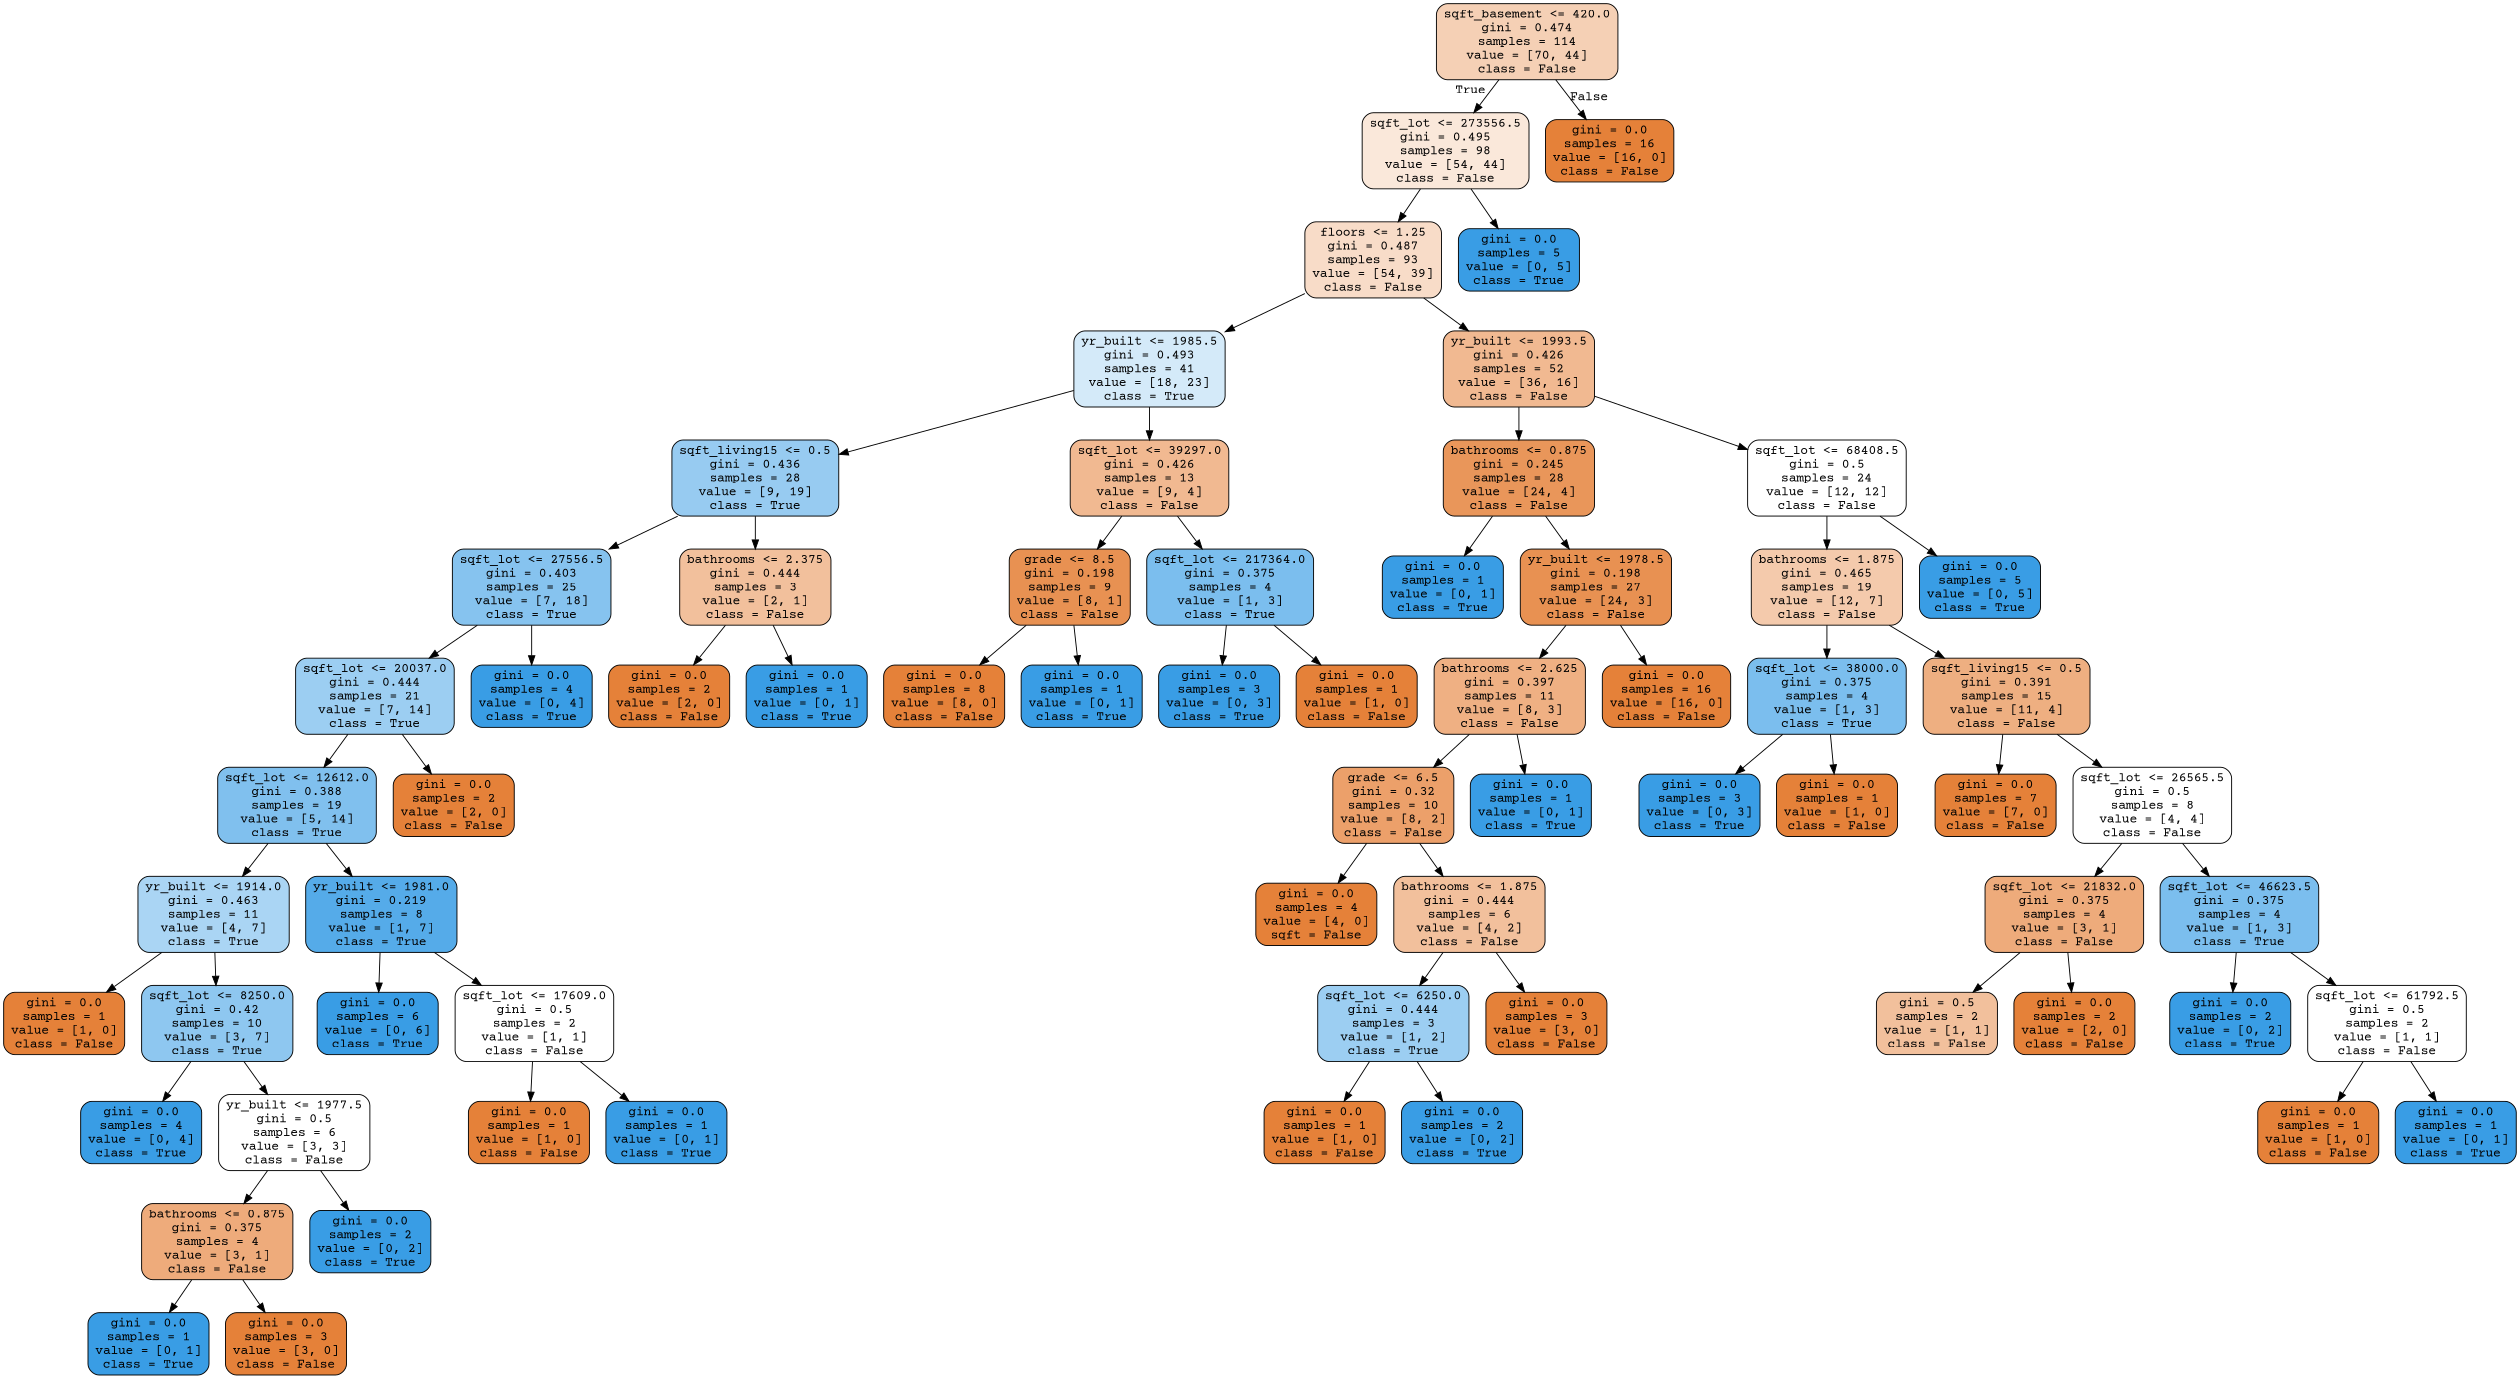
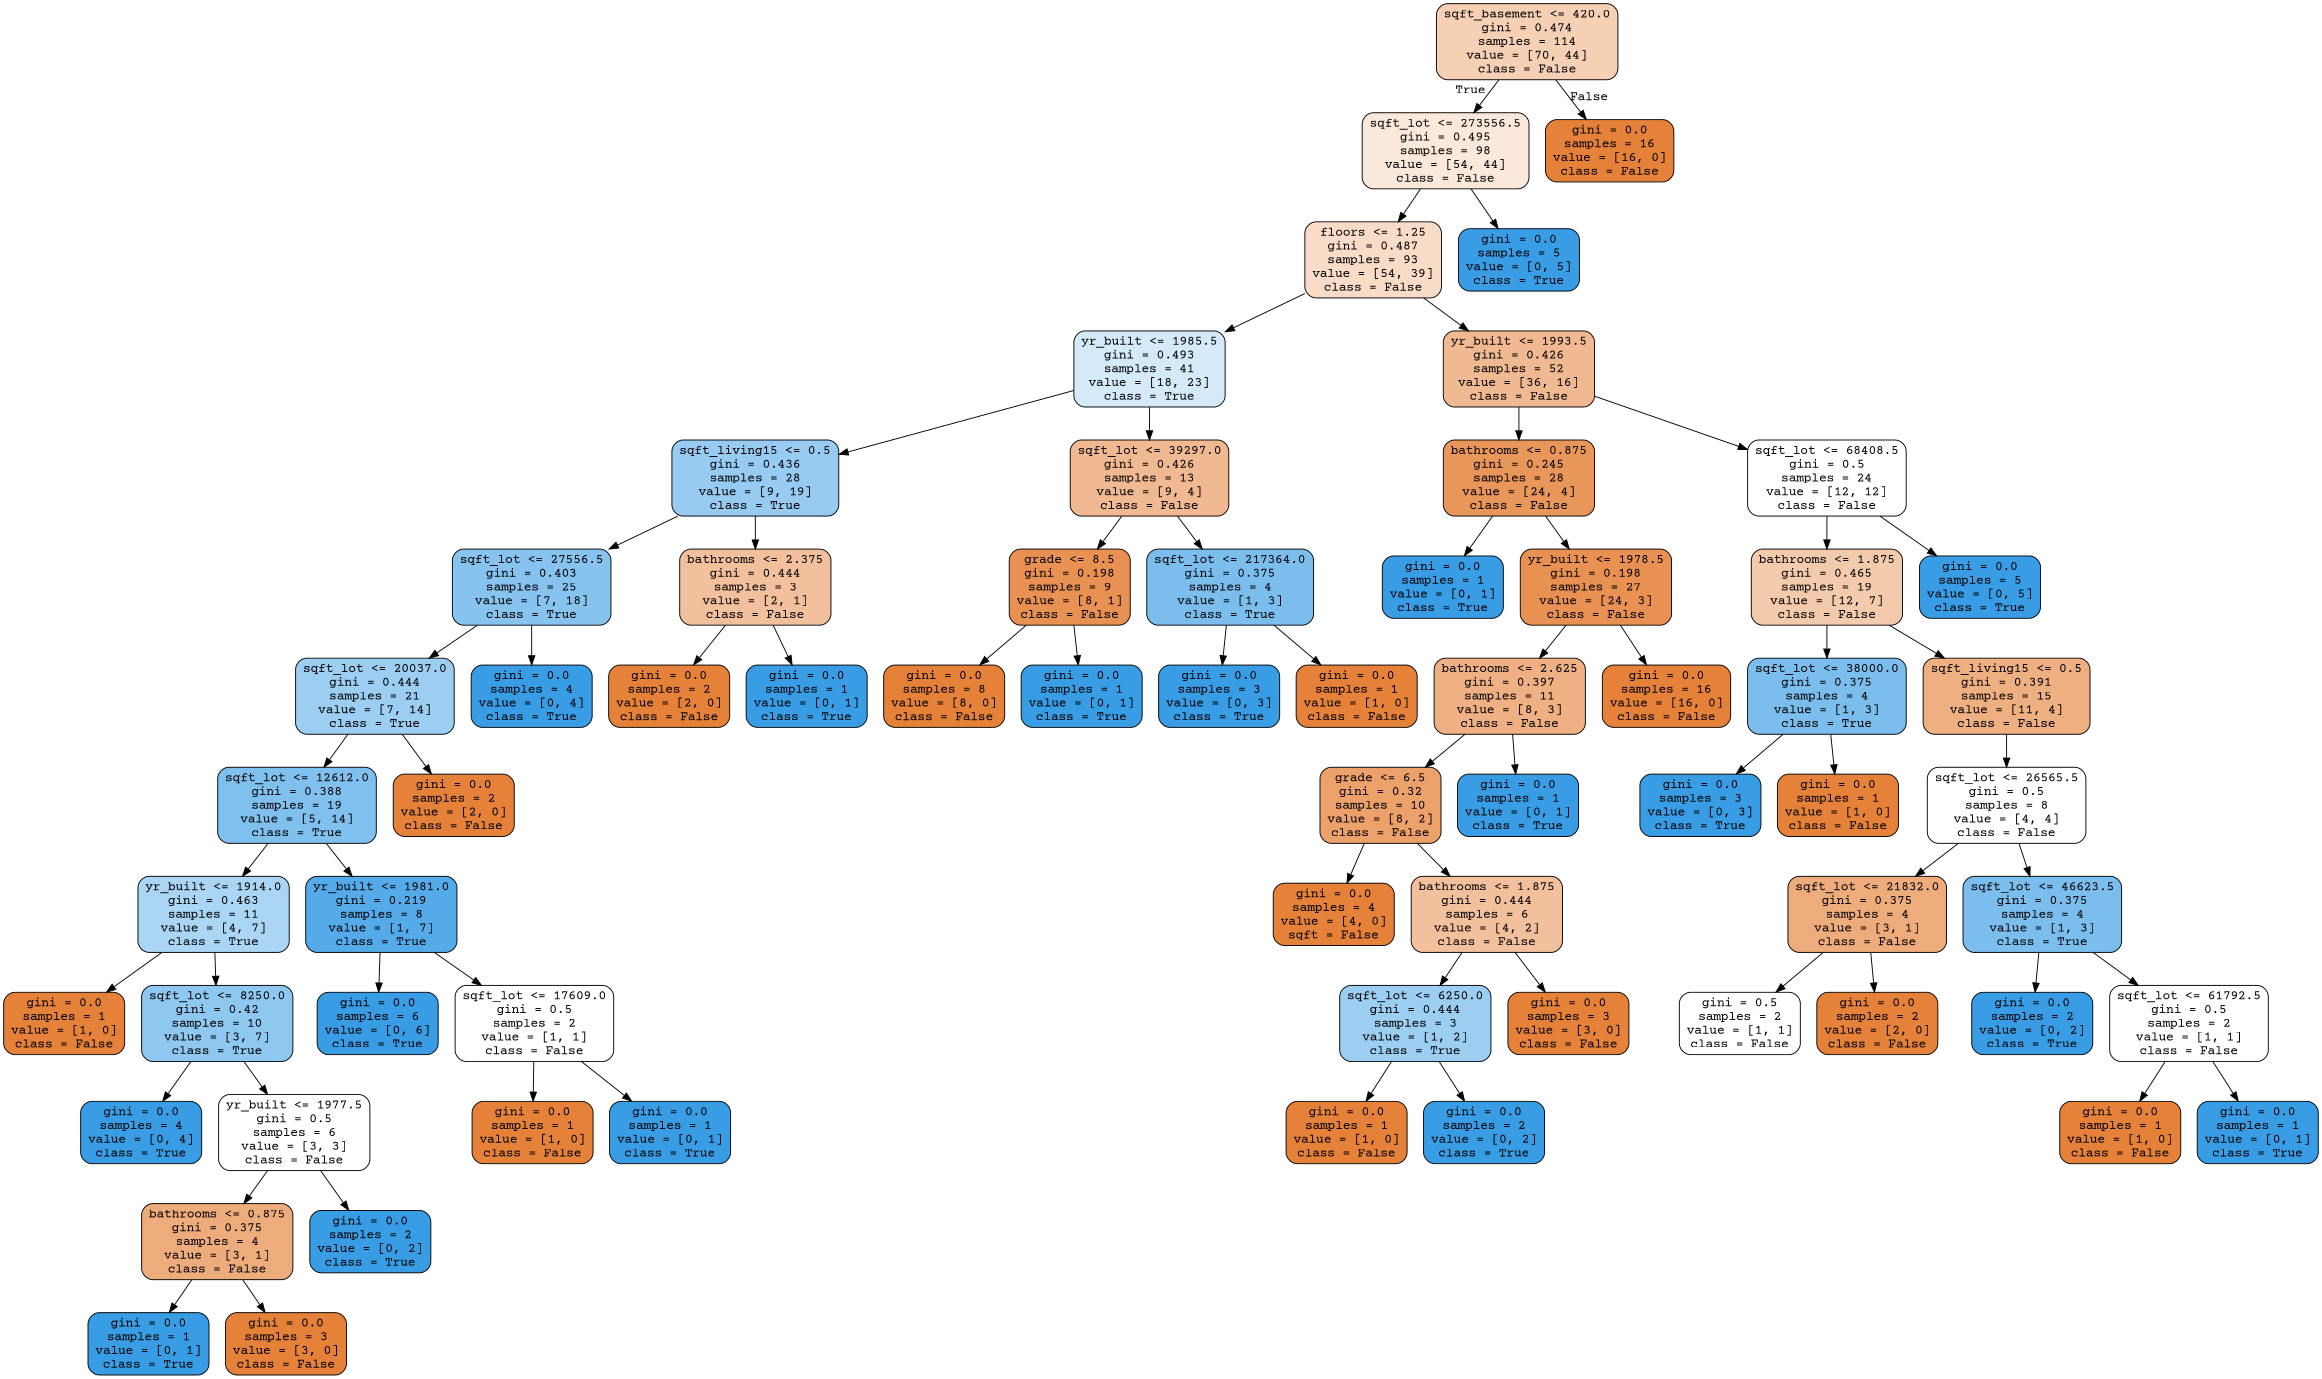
  digraph {
    fontname="Courier Prime"
    node [color=black fillcolor="#399de5" fontname="Courier Prime" shape=box style="filled, rounded"]
    edge [fontname="Courier Prime"]
    n1 [fillcolor="#f5d0b5" label="sqft_basement <= 420.0\ngini = 0.474\nsamples = 114\nvalue = [70, 44]\nclass = False"]
    n2 [fillcolor="#fae8da" label="sqft_lot <= 273556.5\ngini = 0.495\nsamples = 98\nvalue = [54, 44]\nclass = False"]
    n3 [fillcolor="#e58139" label="gini = 0.0\nsamples = 16\nvalue = [16, 0]\nclass = False"]
    n4 [fillcolor="#f8dcc8" label="floors <= 1.25\ngini = 0.487\nsamples = 93\nvalue = [54, 39]\nclass = False"]
    n5 [label="gini = 0.0\nsamples = 5\nvalue = [0, 5]\nclass = True"]
    n6 [fillcolor="#d4eaf9" label="yr_built <= 1985.5\ngini = 0.493\nsamples = 41\nvalue = [18, 23]\nclass = True"]
    n7 [fillcolor="#f1b991" label="yr_built <= 1993.5\ngini = 0.426\nsamples = 52\nvalue = [36, 16]\nclass = False"]
    n8 [fillcolor="#97cbf1" label="sqft_living15 <= 0.5\ngini = 0.436\nsamples = 28\nvalue = [9, 19]\nclass = True"]
    n9 [fillcolor="#f1b991" label="sqft_lot <= 39297.0\ngini = 0.426\nsamples = 13\nvalue = [9, 4]\nclass = False"]
    n10 [fillcolor="#e9965a" label="bathrooms <= 0.875\ngini = 0.245\nsamples = 28\nvalue = [24, 4]\nclass = False"]
    n11 [fillcolor="#ffffff" label="sqft_lot <= 68408.5\ngini = 0.5\nsamples = 24\nvalue = [12, 12]\nclass = False"]
    n12 [fillcolor="#86c3ef" label="sqft_lot <= 27556.5\ngini = 0.403\nsamples = 25\nvalue = [7, 18]\nclass = True"]
    n13 [fillcolor="#f2c09c" label="bathrooms <= 2.375\ngini = 0.444\nsamples = 3\nvalue = [2, 1]\nclass = False"]
    n14 [fillcolor="#e89152" label="grade <= 8.5\ngini = 0.198\nsamples = 9\nvalue = [8, 1]\nclass = False"]
    n15 [fillcolor="#7bbeee" label="sqft_lot <= 217364.0\ngini = 0.375\nsamples = 4\nvalue = [1, 3]\nclass = True"]
    n16 [fillcolor="#9ccef2" label="sqft_lot <= 20037.0\ngini = 0.444\nsamples = 21\nvalue = [7, 14]\nclass = True"]
    n17 [label="gini = 0.0\nsamples = 4\nvalue = [0, 4]\nclass = True"]
    n18 [fillcolor="#e58139" label="gini = 0.0\nsamples = 2\nvalue = [2, 0]\nclass = False"]
    n19 [label="gini = 0.0\nsamples = 1\nvalue = [0, 1]\nclass = True"]
    n20 [fillcolor="#80c0ee" label="sqft_lot <= 12612.0\ngini = 0.388\nsamples = 19\nvalue = [5, 14]\nclass = True"]
    n21 [fillcolor="#e58139" label="gini = 0.0\nsamples = 2\nvalue = [2, 0]\nclass = False"]
    n22 [fillcolor="#aad5f4" label="yr_built <= 1914.0\ngini = 0.463\nsamples = 11\nvalue = [4, 7]\nclass = True"]
    n23 [fillcolor="#55abe9" label="yr_built <= 1981.0\ngini = 0.219\nsamples = 8\nvalue = [1, 7]\nclass = True"]
    n24 [fillcolor="#e58139" label="gini = 0.0\nsamples = 1\nvalue = [1, 0]\nclass = False"]
    n25 [fillcolor="#8ec7f0" label="sqft_lot <= 8250.0\ngini = 0.42\nsamples = 10\nvalue = [3, 7]\nclass = True"]
    n26 [label="gini = 0.0\nsamples = 6\nvalue = [0, 6]\nclass = True"]
    n27 [fillcolor="#ffffff" label="sqft_lot <= 17609.0\ngini = 0.5\nsamples = 2\nvalue = [1, 1]\nclass = False"]
    n28 [label="gini = 0.0\nsamples = 4\nvalue = [0, 4]\nclass = True"]
    n29 [fillcolor="#ffffff" label="yr_built <= 1977.5\ngini = 0.5\nsamples = 6\nvalue = [3, 3]\nclass = False"]
    n30 [fillcolor="#eeab7b" label="bathrooms <= 0.875\ngini = 0.375\nsamples = 4\nvalue = [3, 1]\nclass = False"]
    n31 [label="gini = 0.0\nsamples = 2\nvalue = [0, 2]\nclass = True"]
    n32 [label="gini = 0.0\nsamples = 1\nvalue = [0, 1]\nclass = True"]
    n33 [fillcolor="#e58139" label="gini = 0.0\nsamples = 3\nvalue = [3, 0]\nclass = False"]
    n34 [fillcolor="#e58139" label="gini = 0.0\nsamples = 1\nvalue = [1, 0]\nclass = False"]
    n35 [label="gini = 0.0\nsamples = 1\nvalue = [0, 1]\nclass = True"]
    n36 [fillcolor="#e58139" label="gini = 0.0\nsamples = 8\nvalue = [8, 0]\nclass = False"]
    n37 [label="gini = 0.0\nsamples = 1\nvalue = [0, 1]\nclass = True"]
    n38 [label="gini = 0.0\nsamples = 3\nvalue = [0, 3]\nclass = True"]
    n39 [fillcolor="#e58139" label="gini = 0.0\nsamples = 1\nvalue = [1, 0]\nclass = False"]
    n40 [label="gini = 0.0\nsamples = 1\nvalue = [0, 1]\nclass = True"]
    n41 [fillcolor="#e89152" label="yr_built <= 1978.5\ngini = 0.198\nsamples = 27\nvalue = [24, 3]\nclass = False"]
    n42 [fillcolor="#f4caac" label="bathrooms <= 1.875\ngini = 0.465\nsamples = 19\nvalue = [12, 7]\nclass = False"]
    n43 [label="gini = 0.0\nsamples = 5\nvalue = [0, 5]\nclass = True"]
    n44 [fillcolor="#efb083" label="bathrooms <= 2.625\ngini = 0.397\nsamples = 11\nvalue = [8, 3]\nclass = False"]
    n45 [fillcolor="#e58139" label="gini = 0.0\nsamples = 16\nvalue = [16, 0]\nclass = False"]
    n46 [fillcolor="#eca06a" label="grade <= 6.5\ngini = 0.32\nsamples = 10\nvalue = [8, 2]\nclass = False"]
    n47 [label="gini = 0.0\nsamples = 1\nvalue = [0, 1]\nclass = True"]
    n48 [fillcolor="#e58139" label="gini = 0.0\nsamples = 4\nvalue = [4, 0]\nsqft = False"]
    n49 [fillcolor="#f2c09c" label="bathrooms <= 1.875\ngini = 0.444\nsamples = 6\nvalue = [4, 2]\nclass = False"]
    n50 [fillcolor="#9ccef2" label="sqft_lot <= 6250.0\ngini = 0.444\nsamples = 3\nvalue = [1, 2]\nclass = True"]
    n51 [fillcolor="#e58139" label="gini = 0.0\nsamples = 3\nvalue = [3, 0]\nclass = False"]
    n52 [fillcolor="#e58139" label="gini = 0.0\nsamples = 1\nvalue = [1, 0]\nclass = False"]
    n53 [label="gini = 0.0\nsamples = 2\nvalue = [0, 2]\nclass = True"]
    n54 [fillcolor="#7bbeee" label="sqft_lot <= 38000.0\ngini = 0.375\nsamples = 4\nvalue = [1, 3]\nclass = True"]
    n55 [fillcolor="#eeaf81" label="sqft_living15 <= 0.5\ngini = 0.391\nsamples = 15\nvalue = [11, 4]\nclass = False"]
    n56 [label="gini = 0.0\nsamples = 3\nvalue = [0, 3]\nclass = True"]
    n57 [fillcolor="#e58139" label="gini = 0.0\nsamples = 1\nvalue = [1, 0]\nclass = False"]
-   n58 [fillcolor="#e58139" label="gini = 0.0\nsamples = 7\nvalue = [7, 0]\nclass = False"]
    n59 [fillcolor="#ffffff" label="sqft_lot <= 26565.5\ngini = 0.5\nsamples = 8\nvalue = [4, 4]\nclass = False"]
    n60 [fillcolor="#eeab7b" label="sqft_lot <= 21832.0\ngini = 0.375\nsamples = 4\nvalue = [3, 1]\nclass = False"]
    n61 [fillcolor="#7bbeee" label="sqft_lot <= 46623.5\ngini = 0.375\nsamples = 4\nvalue = [1, 3]\nclass = True"]
-   n62 [fillcolor="#f2c09c" label="gini = 0.5\nsamples = 2\nvalue = [1, 1]\nclass = False"]
+   n62 [fillcolor="#ffffff" label="gini = 0.5\nsamples = 2\nvalue = [1, 1]\nclass = False"]
    n63 [fillcolor="#e58139" label="gini = 0.0\nsamples = 2\nvalue = [2, 0]\nclass = False"]
    n64 [label="gini = 0.0\nsamples = 2\nvalue = [0, 2]\nclass = True"]
    n65 [fillcolor="#ffffff" label="sqft_lot <= 61792.5\ngini = 0.5\nsamples = 2\nvalue = [1, 1]\nclass = False"]
    n66 [fillcolor="#e58139" label="gini = 0.0\nsamples = 1\nvalue = [1, 0]\nclass = False"]
    n67 [label="gini = 0.0\nsamples = 1\nvalue = [0, 1]\nclass = True"]
    n1 -> n2 [headlabel=True labelangle=45 labeldistance=2.5]
    n1 -> n3 [headlabel=False labelangle=-45 labeldistance=2.5]
    n2 -> n4
    n2 -> n5
    n4 -> n6
    n4 -> n7
    n6 -> n8
    n6 -> n9
    n7 -> n10
    n7 -> n11
    n8 -> n12
    n8 -> n13
    n9 -> n14
    n9 -> n15
    n10 -> n40
    n10 -> n41
    n11 -> n42
    n11 -> n43
    n12 -> n16
    n12 -> n17
    n13 -> n18
    n13 -> n19
    n14 -> n36
    n14 -> n37
    n15 -> n38
    n15 -> n39
    n16 -> n20
    n16 -> n21
    n20 -> n22
    n20 -> n23
    n22 -> n24
    n22 -> n25
    n23 -> n26
    n23 -> n27
    n25 -> n28
    n25 -> n29
    n27 -> n34
    n27 -> n35
    n29 -> n30
    n29 -> n31
    n30 -> n32
    n30 -> n33
    n41 -> n44
    n41 -> n45
    n42 -> n54
    n42 -> n55
    n44 -> n46
    n44 -> n47
    n46 -> n48
    n46 -> n49
    n49 -> n50
    n49 -> n51
    n50 -> n52
    n50 -> n53
    n54 -> n56
    n54 -> n57
-   n55 -> n58
    n55 -> n59
    n59 -> n60
    n59 -> n61
    n60 -> n62
    n60 -> n63
    n61 -> n64
    n61 -> n65
    n65 -> n66
    n65 -> n67
  }
